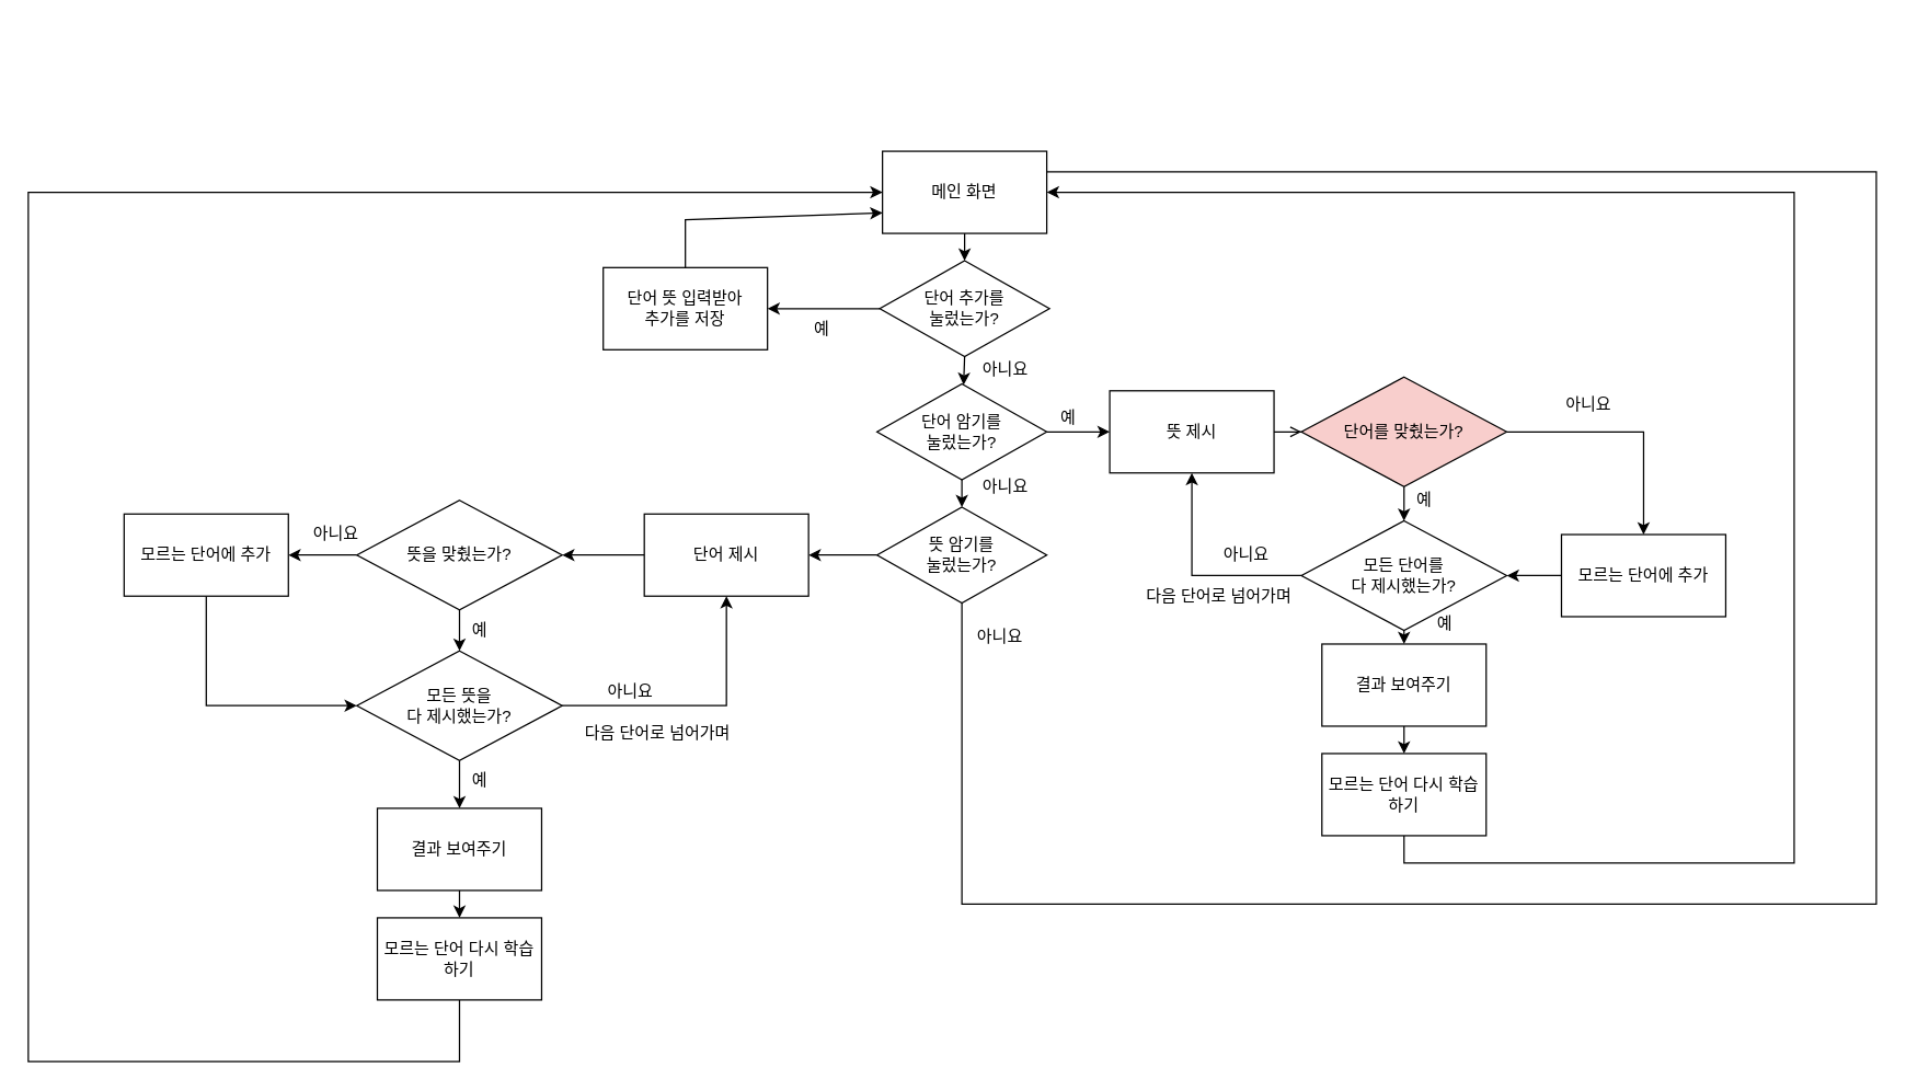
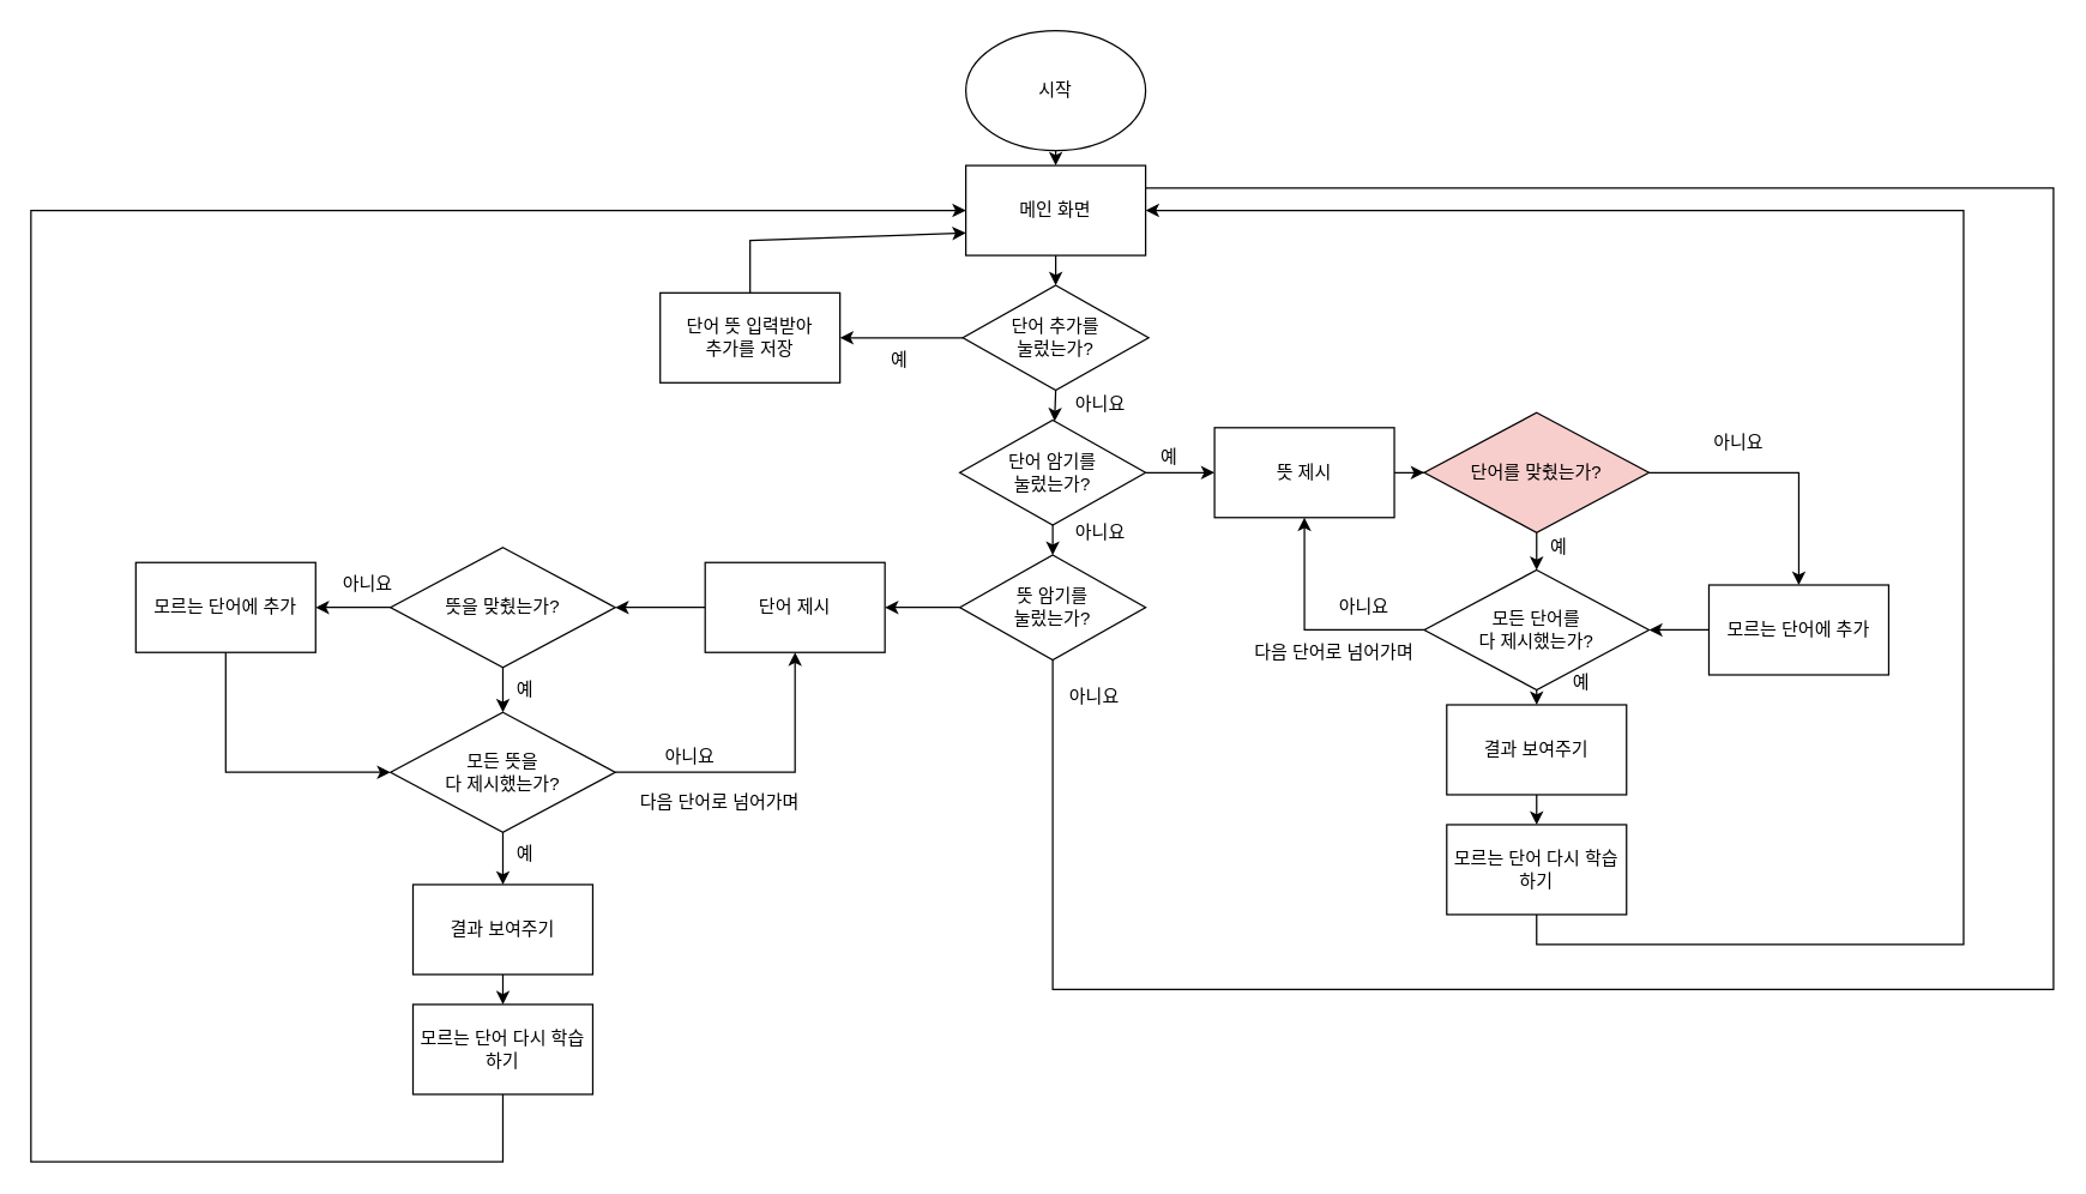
  <mxCell id="0" />
  <mxCell id="1" parent="0" />
+ <mxCell id="2" value="시작" style="ellipse;whiteSpace=wrap;html=1;" vertex="1" parent="1"><mxGeometry x="644" y="20" width="120" height="80" as="geometry" /></mxCell>
  <mxCell id="3" value="메인 화면" style="rounded=0;whiteSpace=wrap;html=1;" vertex="1" parent="1"><mxGeometry x="644" y="110" width="120" height="60" as="geometry" /></mxCell>
  <mxCell id="4" value="단어 추가를&lt;div&gt;눌렀는가?&lt;/div&gt;" style="rhombus;whiteSpace=wrap;html=1;" vertex="1" parent="1"><mxGeometry x="642" y="190" width="124" height="70" as="geometry" /></mxCell>
  <mxCell id="5" value="" style="edgeStyle=orthogonalEdgeStyle;rounded=0;orthogonalLoop=1;jettySize=auto;html=1;" edge="1" parent="1" source="6" target="24"><mxGeometry relative="1" as="geometry" /></mxCell>
  <mxCell id="6" value="단어 암기를&lt;div&gt;눌렀는가?&lt;/div&gt;" style="rhombus;whiteSpace=wrap;html=1;" vertex="1" parent="1"><mxGeometry x="640" y="280" width="124" height="70" as="geometry" /></mxCell>
  <mxCell id="7" style="edgeStyle=orthogonalEdgeStyle;rounded=0;orthogonalLoop=1;jettySize=auto;html=1;exitX=0;exitY=0.5;exitDx=0;exitDy=0;entryX=1;entryY=0.5;entryDx=0;entryDy=0;" edge="1" parent="1" source="9" target="43"><mxGeometry relative="1" as="geometry" /></mxCell>
  <mxCell id="8" style="edgeStyle=orthogonalEdgeStyle;rounded=0;orthogonalLoop=1;jettySize=auto;html=1;exitX=0.5;exitY=1;exitDx=0;exitDy=0;entryX=1;entryY=0.25;entryDx=0;entryDy=0;endArrow=none;" edge="1" parent="1" source="9" target="3"><mxGeometry relative="1" as="geometry"><Array as="points"><mxPoint x="702" y="660" /><mxPoint x="1370" y="660" /><mxPoint x="1370" y="125" /></Array></mxGeometry></mxCell>
  <mxCell id="9" value="뜻 암기를&lt;div&gt;눌렀는가?&lt;/div&gt;" style="rhombus;whiteSpace=wrap;html=1;" vertex="1" parent="1"><mxGeometry x="640" y="370" width="124" height="70" as="geometry" /></mxCell>
+ <mxCell id="10" value="" style="endArrow=classic;html=1;rounded=0;exitX=0.5;exitY=1;exitDx=0;exitDy=0;entryX=0.5;entryY=0;entryDx=0;entryDy=0;" edge="1" parent="1" source="2" target="3"><mxGeometry width="50" height="50" relative="1" as="geometry"><mxPoint x="680" y="410" as="sourcePoint" /><mxPoint x="730" y="360" as="targetPoint" /><Array as="points" /></mxGeometry></mxCell>
  <mxCell id="11" value="" style="endArrow=classic;html=1;rounded=0;exitX=0.5;exitY=1;exitDx=0;exitDy=0;entryX=0.5;entryY=0;entryDx=0;entryDy=0;" edge="1" parent="1" source="3" target="4"><mxGeometry width="50" height="50" relative="1" as="geometry"><mxPoint x="714" y="80" as="sourcePoint" /><mxPoint x="714" y="120" as="targetPoint" /><Array as="points" /></mxGeometry></mxCell>
  <mxCell id="12" value="" style="endArrow=classic;html=1;rounded=0;exitX=0.5;exitY=1;exitDx=0;exitDy=0;" edge="1" parent="1" source="4" target="6"><mxGeometry width="50" height="50" relative="1" as="geometry"><mxPoint x="724" y="90" as="sourcePoint" /><mxPoint x="724" y="130" as="targetPoint" /><Array as="points" /></mxGeometry></mxCell>
  <mxCell id="13" value="" style="endArrow=classic;html=1;rounded=0;exitX=0.5;exitY=1;exitDx=0;exitDy=0;entryX=0.5;entryY=0;entryDx=0;entryDy=0;" edge="1" parent="1" source="6" target="9"><mxGeometry width="50" height="50" relative="1" as="geometry"><mxPoint x="734" y="100" as="sourcePoint" /><mxPoint x="734" y="140" as="targetPoint" /><Array as="points" /></mxGeometry></mxCell>
  <mxCell id="14" value="단어 뜻 입력받아&lt;div&gt;추가를 저장&lt;/div&gt;" style="rounded=0;whiteSpace=wrap;html=1;" vertex="1" parent="1"><mxGeometry x="440" y="195" width="120" height="60" as="geometry" /></mxCell>
  <mxCell id="15" value="" style="endArrow=classic;html=1;rounded=0;exitX=0;exitY=0.5;exitDx=0;exitDy=0;entryX=1;entryY=0.5;entryDx=0;entryDy=0;" edge="1" parent="1" source="4" target="14"><mxGeometry width="50" height="50" relative="1" as="geometry"><mxPoint x="744" y="110" as="sourcePoint" /><mxPoint x="744" y="150" as="targetPoint" /><Array as="points" /></mxGeometry></mxCell>
  <mxCell id="16" value="" style="endArrow=classic;html=1;rounded=0;exitX=0.5;exitY=0;exitDx=0;exitDy=0;entryX=0;entryY=0.75;entryDx=0;entryDy=0;" edge="1" parent="1" source="14" target="3"><mxGeometry width="50" height="50" relative="1" as="geometry"><mxPoint x="754" y="120" as="sourcePoint" /><mxPoint x="754" y="160" as="targetPoint" /><Array as="points"><mxPoint x="500" y="160" /></Array></mxGeometry></mxCell>
  <mxCell id="17" value="예" style="text;html=1;align=center;verticalAlign=middle;whiteSpace=wrap;rounded=0;" vertex="1" parent="1"><mxGeometry x="570" y="225" width="60" height="30" as="geometry" /></mxCell>
  <mxCell id="18" value="예" style="text;html=1;align=center;verticalAlign=middle;whiteSpace=wrap;rounded=0;" vertex="1" parent="1"><mxGeometry x="750" y="290" width="60" height="30" as="geometry" /></mxCell>
  <mxCell id="19" value="예" style="text;html=1;align=center;verticalAlign=middle;whiteSpace=wrap;rounded=0;" vertex="1" parent="1"><mxGeometry x="320" y="445" width="60" height="30" as="geometry" /></mxCell>
  <mxCell id="20" value="아니요" style="text;html=1;align=center;verticalAlign=middle;whiteSpace=wrap;rounded=0;" vertex="1" parent="1"><mxGeometry x="704" y="255" width="60" height="30" as="geometry" /></mxCell>
  <mxCell id="21" value="아니요" style="text;html=1;align=center;verticalAlign=middle;whiteSpace=wrap;rounded=0;" vertex="1" parent="1"><mxGeometry x="704" y="340" width="60" height="30" as="geometry" /></mxCell>
  <mxCell id="22" value="아니요" style="text;html=1;align=center;verticalAlign=middle;whiteSpace=wrap;rounded=0;" vertex="1" parent="1"><mxGeometry x="700" y="450" width="60" height="30" as="geometry" /></mxCell>
- <mxCell id="23" value="" style="edgeStyle=orthogonalEdgeStyle;rounded=0;orthogonalLoop=1;jettySize=auto;html=1;endArrow=open;" edge="1" parent="1" source="24" target="27"><mxGeometry relative="1" as="geometry" /></mxCell>
+ <mxCell id="23" value="" style="edgeStyle=orthogonalEdgeStyle;rounded=0;orthogonalLoop=1;jettySize=auto;html=1;" edge="1" parent="1" source="24" target="27"><mxGeometry relative="1" as="geometry" /></mxCell>
  <mxCell id="24" value="뜻 제시" style="rounded=0;whiteSpace=wrap;html=1;" vertex="1" parent="1"><mxGeometry x="810" y="285" width="120" height="60" as="geometry" /></mxCell>
  <mxCell id="25" value="" style="edgeStyle=orthogonalEdgeStyle;rounded=0;orthogonalLoop=1;jettySize=auto;html=1;" edge="1" parent="1" source="27" target="29"><mxGeometry relative="1" as="geometry" /></mxCell>
  <mxCell id="26" style="edgeStyle=orthogonalEdgeStyle;rounded=0;orthogonalLoop=1;jettySize=auto;html=1;exitX=0.5;exitY=1;exitDx=0;exitDy=0;entryX=0.5;entryY=0;entryDx=0;entryDy=0;" edge="1" parent="1" source="27" target="35"><mxGeometry relative="1" as="geometry" /></mxCell>
  <mxCell id="27" value="단어를 맞췄는가?" style="rhombus;whiteSpace=wrap;html=1;fillColor=#f8cecc;" vertex="1" parent="1"><mxGeometry x="950" y="275" width="150" height="80" as="geometry" /></mxCell>
  <mxCell id="28" style="edgeStyle=orthogonalEdgeStyle;rounded=0;orthogonalLoop=1;jettySize=auto;html=1;exitX=0;exitY=0.5;exitDx=0;exitDy=0;entryX=1;entryY=0.5;entryDx=0;entryDy=0;" edge="1" parent="1" source="29" target="35"><mxGeometry relative="1" as="geometry"><mxPoint x="870" y="350" as="targetPoint" /></mxGeometry></mxCell>
  <mxCell id="29" value="모르는 단어에 추가" style="rounded=0;whiteSpace=wrap;html=1;" vertex="1" parent="1"><mxGeometry x="1140" y="390" width="120" height="60" as="geometry" /></mxCell>
  <mxCell id="30" value="아니요" style="text;html=1;align=center;verticalAlign=middle;whiteSpace=wrap;rounded=0;" vertex="1" parent="1"><mxGeometry x="1130" y="280" width="60" height="30" as="geometry" /></mxCell>
  <mxCell id="31" value="예" style="text;html=1;align=center;verticalAlign=middle;whiteSpace=wrap;rounded=0;" vertex="1" parent="1"><mxGeometry x="1010" y="350" width="60" height="30" as="geometry" /></mxCell>
  <mxCell id="32" value="다음 단어로 넘어가며" style="text;html=1;align=center;verticalAlign=middle;whiteSpace=wrap;rounded=0;" vertex="1" parent="1"><mxGeometry x="830" y="420" width="120" height="30" as="geometry" /></mxCell>
  <mxCell id="33" style="edgeStyle=orthogonalEdgeStyle;rounded=0;orthogonalLoop=1;jettySize=auto;html=1;exitX=0.5;exitY=1;exitDx=0;exitDy=0;entryX=0.5;entryY=0;entryDx=0;entryDy=0;" edge="1" parent="1" source="35" target="37"><mxGeometry relative="1" as="geometry" /></mxCell>
  <mxCell id="34" style="edgeStyle=orthogonalEdgeStyle;rounded=0;orthogonalLoop=1;jettySize=auto;html=1;exitX=0;exitY=0.5;exitDx=0;exitDy=0;entryX=0.5;entryY=1;entryDx=0;entryDy=0;" edge="1" parent="1" source="35" target="24"><mxGeometry relative="1" as="geometry" /></mxCell>
  <mxCell id="35" value="모든 단어를&lt;div&gt;다 제시했는가?&lt;/div&gt;" style="rhombus;whiteSpace=wrap;html=1;" vertex="1" parent="1"><mxGeometry x="950" y="380" width="150" height="80" as="geometry" /></mxCell>
  <mxCell id="36" style="edgeStyle=orthogonalEdgeStyle;rounded=0;orthogonalLoop=1;jettySize=auto;html=1;exitX=0.5;exitY=1;exitDx=0;exitDy=0;entryX=0.5;entryY=0;entryDx=0;entryDy=0;" edge="1" parent="1" source="37" target="39"><mxGeometry relative="1" as="geometry" /></mxCell>
  <mxCell id="37" value="결과 보여주기" style="rounded=0;whiteSpace=wrap;html=1;" vertex="1" parent="1"><mxGeometry x="965" y="470" width="120" height="60" as="geometry" /></mxCell>
  <mxCell id="38" style="edgeStyle=orthogonalEdgeStyle;rounded=0;orthogonalLoop=1;jettySize=auto;html=1;exitX=0.5;exitY=1;exitDx=0;exitDy=0;entryX=1;entryY=0.5;entryDx=0;entryDy=0;" edge="1" parent="1" source="39" target="3"><mxGeometry relative="1" as="geometry"><Array as="points"><mxPoint x="1025" y="630" /><mxPoint x="1310" y="630" /><mxPoint x="1310" y="140" /></Array></mxGeometry></mxCell>
  <mxCell id="39" value="모르는 단어 다시 학습하기" style="rounded=0;whiteSpace=wrap;html=1;" vertex="1" parent="1"><mxGeometry x="965" y="550" width="120" height="60" as="geometry" /></mxCell>
  <mxCell id="40" value="예" style="text;html=1;align=center;verticalAlign=middle;whiteSpace=wrap;rounded=0;" vertex="1" parent="1"><mxGeometry x="1025" y="440" width="60" height="30" as="geometry" /></mxCell>
  <mxCell id="41" value="아니요" style="text;html=1;align=center;verticalAlign=middle;whiteSpace=wrap;rounded=0;" vertex="1" parent="1"><mxGeometry x="880" y="390" width="60" height="30" as="geometry" /></mxCell>
  <mxCell id="42" value="" style="edgeStyle=orthogonalEdgeStyle;rounded=0;orthogonalLoop=1;jettySize=auto;html=1;" edge="1" parent="1" source="43" target="46"><mxGeometry relative="1" as="geometry" /></mxCell>
  <mxCell id="43" value="단어 제시" style="rounded=0;whiteSpace=wrap;html=1;" vertex="1" parent="1"><mxGeometry x="470" y="375" width="120" height="60" as="geometry" /></mxCell>
  <mxCell id="44" value="" style="edgeStyle=orthogonalEdgeStyle;rounded=0;orthogonalLoop=1;jettySize=auto;html=1;" edge="1" parent="1" source="46" target="48"><mxGeometry relative="1" as="geometry" /></mxCell>
  <mxCell id="45" style="edgeStyle=orthogonalEdgeStyle;rounded=0;orthogonalLoop=1;jettySize=auto;html=1;exitX=0.5;exitY=1;exitDx=0;exitDy=0;entryX=0.5;entryY=0;entryDx=0;entryDy=0;" edge="1" parent="1" source="46" target="54"><mxGeometry relative="1" as="geometry" /></mxCell>
  <mxCell id="46" value="뜻을 맞췄는가?" style="rhombus;whiteSpace=wrap;html=1;" vertex="1" parent="1"><mxGeometry x="260" y="365" width="150" height="80" as="geometry" /></mxCell>
  <mxCell id="47" style="edgeStyle=orthogonalEdgeStyle;rounded=0;orthogonalLoop=1;jettySize=auto;html=1;exitX=0.5;exitY=1;exitDx=0;exitDy=0;entryX=0;entryY=0.5;entryDx=0;entryDy=0;" edge="1" parent="1" source="48" target="54"><mxGeometry relative="1" as="geometry" /></mxCell>
  <mxCell id="48" value="모르는 단어에 추가" style="rounded=0;whiteSpace=wrap;html=1;" vertex="1" parent="1"><mxGeometry x="90" y="375" width="120" height="60" as="geometry" /></mxCell>
  <mxCell id="49" value="아니요" style="text;html=1;align=center;verticalAlign=middle;whiteSpace=wrap;rounded=0;" vertex="1" parent="1"><mxGeometry x="215" y="375" width="60" height="30" as="geometry" /></mxCell>
  <mxCell id="50" value="예" style="text;html=1;align=center;verticalAlign=middle;whiteSpace=wrap;rounded=0;" vertex="1" parent="1"><mxGeometry x="320" y="555" width="60" height="30" as="geometry" /></mxCell>
  <mxCell id="51" value="다음 단어로 넘어가며" style="text;html=1;align=center;verticalAlign=middle;whiteSpace=wrap;rounded=0;" vertex="1" parent="1"><mxGeometry x="420" y="520" width="120" height="30" as="geometry" /></mxCell>
  <mxCell id="52" style="edgeStyle=orthogonalEdgeStyle;rounded=0;orthogonalLoop=1;jettySize=auto;html=1;exitX=0.5;exitY=1;exitDx=0;exitDy=0;entryX=0.5;entryY=0;entryDx=0;entryDy=0;" edge="1" parent="1" source="54" target="56"><mxGeometry relative="1" as="geometry" /></mxCell>
  <mxCell id="53" style="edgeStyle=orthogonalEdgeStyle;rounded=0;orthogonalLoop=1;jettySize=auto;html=1;exitX=1;exitY=0.5;exitDx=0;exitDy=0;entryX=0.5;entryY=1;entryDx=0;entryDy=0;" edge="1" parent="1" source="54" target="43"><mxGeometry relative="1" as="geometry" /></mxCell>
  <mxCell id="54" value="모든 뜻을&lt;div&gt;다 제시했는가?&lt;/div&gt;" style="rhombus;whiteSpace=wrap;html=1;" vertex="1" parent="1"><mxGeometry x="260" y="475" width="150" height="80" as="geometry" /></mxCell>
  <mxCell id="55" style="edgeStyle=orthogonalEdgeStyle;rounded=0;orthogonalLoop=1;jettySize=auto;html=1;exitX=0.5;exitY=1;exitDx=0;exitDy=0;entryX=0.5;entryY=0;entryDx=0;entryDy=0;" edge="1" parent="1" source="56" target="58"><mxGeometry relative="1" as="geometry" /></mxCell>
  <mxCell id="56" value="결과 보여주기" style="rounded=0;whiteSpace=wrap;html=1;" vertex="1" parent="1"><mxGeometry x="275" y="590" width="120" height="60" as="geometry" /></mxCell>
  <mxCell id="57" style="edgeStyle=orthogonalEdgeStyle;rounded=0;orthogonalLoop=1;jettySize=auto;html=1;exitX=0.5;exitY=1;exitDx=0;exitDy=0;entryX=0;entryY=0.5;entryDx=0;entryDy=0;" edge="1" parent="1" source="58" target="3"><mxGeometry relative="1" as="geometry"><Array as="points"><mxPoint x="335" y="775" /><mxPoint x="20" y="775" /><mxPoint x="20" y="140" /></Array></mxGeometry></mxCell>
  <mxCell id="58" value="모르는 단어 다시 학습하기" style="rounded=0;whiteSpace=wrap;html=1;" vertex="1" parent="1"><mxGeometry x="275" y="670" width="120" height="60" as="geometry" /></mxCell>
  <mxCell id="59" value="아니요" style="text;html=1;align=center;verticalAlign=middle;whiteSpace=wrap;rounded=0;" vertex="1" parent="1"><mxGeometry x="430" y="490" width="60" height="30" as="geometry" /></mxCell>
